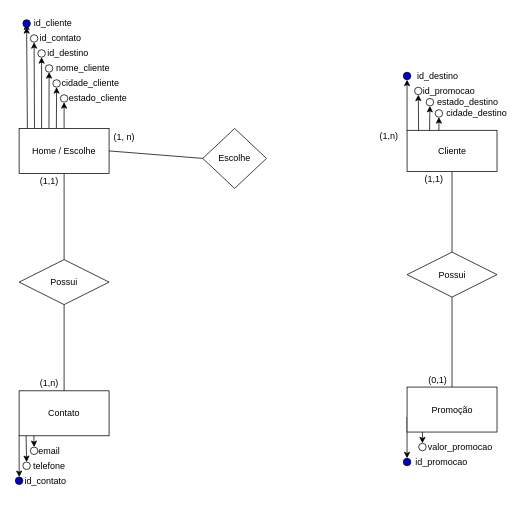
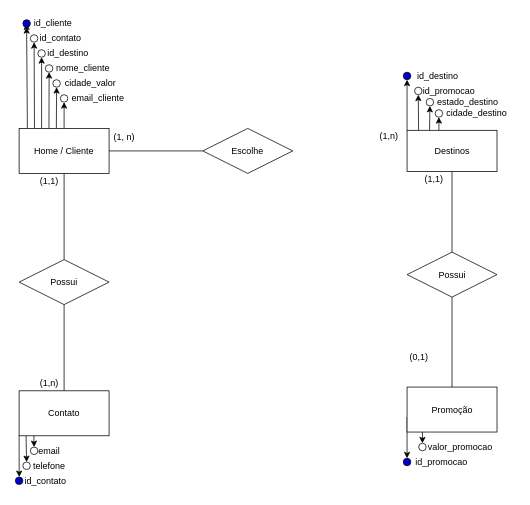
  <mxCell id="0" />
  <mxCell id="1" parent="0" />
  <mxCell id="2" value="" style="edgeStyle=none;rounded=0;orthogonalLoop=1;jettySize=auto;html=1;exitX=0;exitY=1;exitDx=0;exitDy=0;entryX=0.5;entryY=0;entryDx=0;entryDy=0;" parent="1" target="17" edge="1"><mxGeometry relative="1" as="geometry"><mxPoint x="508.5" y="235.5" as="targetPoint" /><mxPoint x="542.5" y="555.5" as="sourcePoint" /></mxGeometry></mxCell>
  <mxCell id="3" value="Promoção" style="rounded=0;whiteSpace=wrap;html=1;" parent="1" vertex="1"><mxGeometry x="542.5" y="515.5" width="120" height="60" as="geometry" /></mxCell>
  <mxCell id="4" value="" style="edgeStyle=none;rounded=0;orthogonalLoop=1;jettySize=auto;html=1;exitX=0.092;exitY=0.012;exitDx=0;exitDy=0;entryX=0.5;entryY=1;entryDx=0;entryDy=0;exitPerimeter=0;" parent="1" source="5" target="11" edge="1"><mxGeometry relative="1" as="geometry"><mxPoint x="52" y="100.5" as="targetPoint" /></mxGeometry></mxCell>
- <mxCell id="5" value="Home / Escolhe" style="rounded=0;whiteSpace=wrap;html=1;" parent="1" vertex="1"><mxGeometry x="25" y="170.5" width="120" height="60" as="geometry" /></mxCell>
+ <mxCell id="5" value="Home / Cliente" style="rounded=0;whiteSpace=wrap;html=1;" parent="1" vertex="1"><mxGeometry x="25" y="170.5" width="120" height="60" as="geometry" /></mxCell>
  <mxCell id="6" value="" style="edgeStyle=none;rounded=0;orthogonalLoop=1;jettySize=auto;html=1;exitX=0;exitY=1;exitDx=0;exitDy=0;" parent="1" source="7" target="13" edge="1"><mxGeometry relative="1" as="geometry"><mxPoint x="39" y="608.5" as="sourcePoint" /></mxGeometry></mxCell>
  <mxCell id="7" value="Contato" style="rounded=0;whiteSpace=wrap;html=1;" parent="1" vertex="1"><mxGeometry x="25" y="520.5" width="120" height="60" as="geometry" /></mxCell>
  <mxCell id="8" value="" style="edgeStyle=none;rounded=0;orthogonalLoop=1;jettySize=auto;html=1;exitX=0;exitY=0;exitDx=0;exitDy=0;entryX=0.5;entryY=1;entryDx=0;entryDy=0;" parent="1" source="9" target="15" edge="1"><mxGeometry relative="1" as="geometry"><mxPoint x="440" y="60.5" as="sourcePoint" /><mxPoint x="540" y="110.5" as="targetPoint" /></mxGeometry></mxCell>
- <mxCell id="9" value="Cliente" style="rounded=0;whiteSpace=wrap;html=1;" parent="1" vertex="1"><mxGeometry x="542.5" y="173" width="120" height="55" as="geometry" /></mxCell>
+ <mxCell id="9" value="Destinos" style="rounded=0;whiteSpace=wrap;html=1;" parent="1" vertex="1"><mxGeometry x="542.5" y="173" width="120" height="55" as="geometry" /></mxCell>
  <mxCell id="10" style="edgeStyle=none;rounded=0;orthogonalLoop=1;jettySize=auto;html=1;" parent="1" source="11" target="12" edge="1"><mxGeometry relative="1" as="geometry" /></mxCell>
  <mxCell id="11" value="" style="ellipse;whiteSpace=wrap;html=1;rounded=0;fillColor=#0000CC;" parent="1" vertex="1"><mxGeometry x="30" y="25.5" width="10" height="10" as="geometry" /></mxCell>
  <mxCell id="12" value="id_cliente" style="text;html=1;align=center;verticalAlign=middle;resizable=0;points=[];autosize=1;strokeColor=none;fillColor=none;" parent="1" vertex="1"><mxGeometry x="35" y="20.5" width="70" height="20" as="geometry" /></mxCell>
  <mxCell id="13" value="" style="ellipse;whiteSpace=wrap;html=1;rounded=0;fillColor=#0000CC;" parent="1" vertex="1"><mxGeometry x="20" y="635.5" width="10" height="10" as="geometry" /></mxCell>
  <mxCell id="14" value="id_contato" style="text;html=1;align=center;verticalAlign=middle;resizable=0;points=[];autosize=1;strokeColor=none;fillColor=none;" parent="1" vertex="1"><mxGeometry x="25" y="630.5" width="70" height="20" as="geometry" /></mxCell>
  <mxCell id="15" value="" style="ellipse;whiteSpace=wrap;html=1;rounded=0;fillColor=#0000CC;" parent="1" vertex="1"><mxGeometry x="537.5" y="95.5" width="10" height="10" as="geometry" /></mxCell>
  <mxCell id="16" value="id_destino" style="text;html=1;align=center;verticalAlign=middle;resizable=0;points=[];autosize=1;strokeColor=none;fillColor=none;" parent="1" vertex="1"><mxGeometry x="547.5" y="90.5" width="70" height="20" as="geometry" /></mxCell>
  <mxCell id="17" value="" style="ellipse;whiteSpace=wrap;html=1;rounded=0;fillColor=#0000CC;" parent="1" vertex="1"><mxGeometry x="537.5" y="610.5" width="10" height="10" as="geometry" /></mxCell>
  <mxCell id="18" value="id_promocao" style="text;html=1;align=center;verticalAlign=middle;resizable=0;points=[];autosize=1;strokeColor=none;fillColor=none;" parent="1" vertex="1"><mxGeometry x="547.5" y="605.5" width="80" height="20" as="geometry" /></mxCell>
  <mxCell id="19" value="" style="edgeStyle=none;rounded=0;orthogonalLoop=1;jettySize=auto;html=1;entryX=0.5;entryY=1;entryDx=0;entryDy=0;exitX=0.171;exitY=0.002;exitDx=0;exitDy=0;exitPerimeter=0;" parent="1" source="5" target="20" edge="1"><mxGeometry relative="1" as="geometry"><mxPoint x="35" y="165.5" as="sourcePoint" /><mxPoint x="77.5" y="115.5" as="targetPoint" /></mxGeometry></mxCell>
  <mxCell id="20" value="" style="ellipse;whiteSpace=wrap;html=1;rounded=0;fillColor=#FFFFFF;" parent="1" vertex="1"><mxGeometry x="40" y="45.5" width="10" height="10" as="geometry" /></mxCell>
  <mxCell id="21" value="" style="edgeStyle=none;rounded=0;orthogonalLoop=1;jettySize=auto;html=1;entryX=0.5;entryY=0;entryDx=0;entryDy=0;exitX=0.119;exitY=1.004;exitDx=0;exitDy=0;exitPerimeter=0;" parent="1" target="22" edge="1"><mxGeometry relative="1" as="geometry"><mxPoint x="34.28" y="580.74" as="sourcePoint" /><mxPoint x="35" y="605.5" as="targetPoint" /></mxGeometry></mxCell>
  <mxCell id="22" value="" style="ellipse;whiteSpace=wrap;html=1;rounded=0;fillColor=#FFFFFF;" parent="1" vertex="1"><mxGeometry x="30" y="615.5" width="10" height="10" as="geometry" /></mxCell>
  <mxCell id="23" value="telefone" style="text;html=1;align=center;verticalAlign=middle;resizable=0;points=[];autosize=1;strokeColor=none;fillColor=none;" parent="1" vertex="1"><mxGeometry x="35" y="610.5" width="60" height="20" as="geometry" /></mxCell>
  <mxCell id="24" value="" style="edgeStyle=none;rounded=0;orthogonalLoop=1;jettySize=auto;html=1;entryX=0.5;entryY=1;entryDx=0;entryDy=0;exitX=0.25;exitY=0;exitDx=0;exitDy=0;" parent="1" source="9" target="25" edge="1"><mxGeometry relative="1" as="geometry"><mxPoint x="603.36" y="173.11" as="sourcePoint" /><mxPoint x="596.5" y="130.5" as="targetPoint" /></mxGeometry></mxCell>
  <mxCell id="25" value="" style="ellipse;whiteSpace=wrap;html=1;rounded=0;fillColor=#FFFFFF;" parent="1" vertex="1"><mxGeometry x="568" y="130.5" width="10" height="10" as="geometry" /></mxCell>
  <mxCell id="26" value="cidade_destino" style="text;html=1;align=center;verticalAlign=middle;resizable=0;points=[];autosize=1;strokeColor=none;fillColor=none;" parent="1" vertex="1"><mxGeometry x="585" y="140.5" width="100" height="20" as="geometry" /></mxCell>
  <mxCell id="27" value="valor_promocao" style="text;html=1;align=center;verticalAlign=middle;resizable=0;points=[];autosize=1;strokeColor=none;fillColor=none;" parent="1" vertex="1"><mxGeometry x="562.5" y="585.5" width="100" height="20" as="geometry" /></mxCell>
  <mxCell id="28" value="Possui" style="shape=rhombus;perimeter=rhombusPerimeter;whiteSpace=wrap;html=1;align=center;fillColor=#FFFFFF;" parent="1" vertex="1"><mxGeometry x="25" y="345.5" width="120" height="60" as="geometry" /></mxCell>
  <mxCell id="29" value="" style="endArrow=none;html=1;rounded=0;exitX=0.5;exitY=0;exitDx=0;exitDy=0;" parent="1" source="28" edge="1"><mxGeometry relative="1" as="geometry"><mxPoint x="55" y="450.5" as="sourcePoint" /><mxPoint x="85" y="230.5" as="targetPoint" /></mxGeometry></mxCell>
  <mxCell id="30" value="" style="endArrow=none;html=1;rounded=0;exitX=0.5;exitY=1;exitDx=0;exitDy=0;" parent="1" source="28" target="7" edge="1"><mxGeometry relative="1" as="geometry"><mxPoint x="55" y="580.5" as="sourcePoint" /><mxPoint x="215" y="580.5" as="targetPoint" /></mxGeometry></mxCell>
  <mxCell id="31" value="(1,1)" style="text;html=1;align=center;verticalAlign=middle;resizable=0;points=[];autosize=1;strokeColor=none;fillColor=none;" parent="1" vertex="1"><mxGeometry x="45" y="230.5" width="40" height="20" as="geometry" /></mxCell>
  <mxCell id="32" value="(1,n)" style="text;html=1;align=center;verticalAlign=middle;resizable=0;points=[];autosize=1;strokeColor=none;fillColor=none;" parent="1" vertex="1"><mxGeometry x="45" y="500.5" width="40" height="20" as="geometry" /></mxCell>
  <mxCell id="33" value="id_contato" style="text;html=1;align=center;verticalAlign=middle;resizable=0;points=[];autosize=1;strokeColor=none;fillColor=none;" parent="1" vertex="1"><mxGeometry x="45" y="40.5" width="70" height="20" as="geometry" /></mxCell>
  <mxCell id="34" value="nome_cliente" style="text;html=1;align=center;verticalAlign=middle;resizable=0;points=[];autosize=1;strokeColor=none;fillColor=none;" parent="1" vertex="1"><mxGeometry x="65" y="80.5" width="90" height="20" as="geometry" /></mxCell>
  <mxCell id="35" value="" style="edgeStyle=none;rounded=0;orthogonalLoop=1;jettySize=auto;html=1;exitX=0.332;exitY=0.001;exitDx=0;exitDy=0;entryX=0.5;entryY=1;entryDx=0;entryDy=0;exitPerimeter=0;" parent="1" source="5" target="36" edge="1"><mxGeometry relative="1" as="geometry"><mxPoint x="59.6" y="165.5" as="sourcePoint" /><mxPoint x="59.6" y="115.5" as="targetPoint" /></mxGeometry></mxCell>
  <mxCell id="36" value="" style="ellipse;whiteSpace=wrap;html=1;rounded=0;fillColor=#FFFFFF;" parent="1" vertex="1"><mxGeometry x="60" y="85.5" width="10" height="10" as="geometry" /></mxCell>
  <mxCell id="37" value="" style="edgeStyle=none;rounded=0;orthogonalLoop=1;jettySize=auto;html=1;entryX=0.5;entryY=0;entryDx=0;entryDy=0;exitX=0.164;exitY=1.004;exitDx=0;exitDy=0;exitPerimeter=0;" parent="1" target="38" edge="1"><mxGeometry relative="1" as="geometry"><mxPoint x="44.68" y="580.5" as="sourcePoint" /><mxPoint x="50" y="590.26" as="targetPoint" /></mxGeometry></mxCell>
  <mxCell id="38" value="" style="ellipse;whiteSpace=wrap;html=1;rounded=0;fillColor=#FFFFFF;" parent="1" vertex="1"><mxGeometry x="40" y="595.5" width="10" height="10" as="geometry" /></mxCell>
  <mxCell id="39" value="email" style="text;html=1;align=center;verticalAlign=middle;resizable=0;points=[];autosize=1;strokeColor=none;fillColor=none;" parent="1" vertex="1"><mxGeometry x="45" y="590.5" width="40" height="20" as="geometry" /></mxCell>
- <mxCell id="40" value="Escolhe" style="shape=rhombus;perimeter=rhombusPerimeter;whiteSpace=wrap;html=1;align=center;fillColor=#FFFFFF;" parent="1" vertex="1"><mxGeometry x="270" y="170.5" width="85" height="80" as="geometry" /></mxCell>
+ <mxCell id="40" value="Escolhe" style="shape=rhombus;perimeter=rhombusPerimeter;whiteSpace=wrap;html=1;align=center;fillColor=#FFFFFF;" parent="1" vertex="1"><mxGeometry x="270" y="170.5" width="120" height="60" as="geometry" /></mxCell>
  <mxCell id="41" value="" style="endArrow=none;html=1;rounded=0;exitX=1;exitY=0.5;exitDx=0;exitDy=0;entryX=0;entryY=0.5;entryDx=0;entryDy=0;" parent="1" source="5" target="40" edge="1"><mxGeometry relative="1" as="geometry"><mxPoint x="205" y="268" as="sourcePoint" /><mxPoint x="365" y="268" as="targetPoint" /></mxGeometry></mxCell>
  <mxCell id="42" value="(1, n)" style="text;html=1;align=center;verticalAlign=middle;resizable=0;points=[];autosize=1;strokeColor=none;fillColor=none;" parent="1" vertex="1"><mxGeometry x="145" y="173" width="40" height="20" as="geometry" /></mxCell>
  <mxCell id="43" value="(1,n)" style="text;html=1;align=center;verticalAlign=middle;resizable=0;points=[];autosize=1;strokeColor=none;fillColor=none;" parent="1" vertex="1"><mxGeometry x="497.5" y="170.5" width="40" height="20" as="geometry" /></mxCell>
  <mxCell id="44" value="Possui" style="shape=rhombus;perimeter=rhombusPerimeter;whiteSpace=wrap;html=1;align=center;fillColor=#FFFFFF;" parent="1" vertex="1"><mxGeometry x="542.5" y="335.5" width="120" height="60" as="geometry" /></mxCell>
  <mxCell id="45" value="" style="endArrow=none;html=1;rounded=0;exitX=0.5;exitY=1;exitDx=0;exitDy=0;entryX=0.5;entryY=0;entryDx=0;entryDy=0;" parent="1" source="9" target="44" edge="1"><mxGeometry relative="1" as="geometry"><mxPoint x="490" y="390.5" as="sourcePoint" /><mxPoint x="650" y="390.5" as="targetPoint" /></mxGeometry></mxCell>
  <mxCell id="46" value="" style="endArrow=none;html=1;rounded=0;exitX=0.5;exitY=1;exitDx=0;exitDy=0;entryX=0.5;entryY=0;entryDx=0;entryDy=0;" parent="1" source="44" target="3" edge="1"><mxGeometry relative="1" as="geometry"><mxPoint x="490" y="530.5" as="sourcePoint" /><mxPoint x="650" y="530.5" as="targetPoint" /></mxGeometry></mxCell>
  <mxCell id="47" value="(1,1)" style="text;html=1;align=center;verticalAlign=middle;resizable=0;points=[];autosize=1;strokeColor=none;fillColor=none;" parent="1" vertex="1"><mxGeometry x="558" y="228" width="40" height="20" as="geometry" /></mxCell>
- <mxCell id="48" value="(0,1)" style="text;html=1;align=center;verticalAlign=middle;resizable=0;points=[];autosize=1;strokeColor=none;fillColor=none;" parent="1" vertex="1"><mxGeometry x="562.5" y="495.5" width="40" height="20" as="geometry" /></mxCell>
+ <mxCell id="48" value="(0,1)" style="text;html=1;align=center;verticalAlign=middle;resizable=0;points=[];autosize=1;strokeColor=none;fillColor=none;" parent="1" vertex="1"><mxGeometry x="537.5" y="465.5" width="40" height="20" as="geometry" /></mxCell>
  <mxCell id="49" value="" style="edgeStyle=none;rounded=0;orthogonalLoop=1;jettySize=auto;html=1;entryX=0.5;entryY=0;entryDx=0;entryDy=0;" parent="1" target="50" edge="1"><mxGeometry relative="1" as="geometry"><mxPoint x="563" y="575.5" as="sourcePoint" /><mxPoint x="563" y="595.5" as="targetPoint" /></mxGeometry></mxCell>
  <mxCell id="50" value="" style="ellipse;whiteSpace=wrap;html=1;rounded=0;fillColor=#FFFFFF;" parent="1" vertex="1"><mxGeometry x="558" y="590.5" width="10" height="10" as="geometry" /></mxCell>
- <mxCell id="51" value="cidade_cliente" style="text;html=1;align=center;verticalAlign=middle;resizable=0;points=[];autosize=1;strokeColor=none;fillColor=none;" parent="1" vertex="1"><mxGeometry x="75" y="100.5" width="90" height="20" as="geometry" /></mxCell>
- <mxCell id="52" value="estado_cliente" style="text;html=1;align=center;verticalAlign=middle;resizable=0;points=[];autosize=1;strokeColor=none;fillColor=none;" parent="1" vertex="1"><mxGeometry x="85" y="120.5" width="90" height="20" as="geometry" /></mxCell>
+ <mxCell id="51" value="cidade_valor" style="text;html=1;align=center;verticalAlign=middle;resizable=0;points=[];autosize=1;strokeColor=none;fillColor=none;" parent="1" vertex="1"><mxGeometry x="75" y="100.5" width="90" height="20" as="geometry" /></mxCell>
+ <mxCell id="52" value="email_cliente" style="text;html=1;align=center;verticalAlign=middle;resizable=0;points=[];autosize=1;strokeColor=none;fillColor=none;" parent="1" vertex="1"><mxGeometry x="85" y="120.5" width="90" height="20" as="geometry" /></mxCell>
  <mxCell id="53" value="" style="edgeStyle=none;rounded=0;orthogonalLoop=1;jettySize=auto;html=1;entryX=0.5;entryY=1;entryDx=0;entryDy=0;exitX=0.414;exitY=-0.003;exitDx=0;exitDy=0;exitPerimeter=0;" parent="1" source="5" target="54" edge="1"><mxGeometry relative="1" as="geometry"><mxPoint x="65" y="165.5" as="sourcePoint" /><mxPoint x="69.6" y="125.5" as="targetPoint" /></mxGeometry></mxCell>
  <mxCell id="54" value="" style="ellipse;whiteSpace=wrap;html=1;rounded=0;fillColor=#FFFFFF;" parent="1" vertex="1"><mxGeometry x="70" y="105.5" width="10" height="10" as="geometry" /></mxCell>
  <mxCell id="55" value="" style="edgeStyle=none;rounded=0;orthogonalLoop=1;jettySize=auto;html=1;entryX=0.5;entryY=1;entryDx=0;entryDy=0;exitX=0.5;exitY=0;exitDx=0;exitDy=0;" parent="1" source="5" target="56" edge="1"><mxGeometry relative="1" as="geometry"><mxPoint x="75" y="165.5" as="sourcePoint" /><mxPoint x="79.6" y="135.5" as="targetPoint" /></mxGeometry></mxCell>
  <mxCell id="56" value="" style="ellipse;whiteSpace=wrap;html=1;rounded=0;fillColor=#FFFFFF;" parent="1" vertex="1"><mxGeometry x="80" y="125.5" width="10" height="10" as="geometry" /></mxCell>
  <mxCell id="57" value="" style="edgeStyle=none;rounded=0;orthogonalLoop=1;jettySize=auto;html=1;entryX=0.5;entryY=1;entryDx=0;entryDy=0;" parent="1" target="58" edge="1"><mxGeometry relative="1" as="geometry"><mxPoint x="585" y="173" as="sourcePoint" /><mxPoint x="606.5" y="140.5" as="targetPoint" /></mxGeometry></mxCell>
  <mxCell id="58" value="" style="ellipse;whiteSpace=wrap;html=1;rounded=0;fillColor=#FFFFFF;" parent="1" vertex="1"><mxGeometry x="580" y="145.5" width="10" height="10" as="geometry" /></mxCell>
  <mxCell id="59" value="estado_destino" style="text;html=1;align=center;verticalAlign=middle;resizable=0;points=[];autosize=1;strokeColor=none;fillColor=none;" parent="1" vertex="1"><mxGeometry x="573" y="125.5" width="100" height="20" as="geometry" /></mxCell>
  <mxCell id="60" value="&lt;span&gt;&lt;font&gt;id_destino&lt;/font&gt;&lt;/span&gt;" style="text;html=1;align=center;verticalAlign=middle;resizable=0;points=[];autosize=1;strokeColor=none;fillColor=none;fontColor=#000000;fontStyle=0" parent="1" vertex="1"><mxGeometry x="55" y="60.5" width="70" height="20" as="geometry" /></mxCell>
  <mxCell id="61" value="" style="edgeStyle=none;rounded=0;orthogonalLoop=1;jettySize=auto;html=1;exitX=0.25;exitY=0;exitDx=0;exitDy=0;entryX=0.5;entryY=1;entryDx=0;entryDy=0;" parent="1" source="5" target="62" edge="1"><mxGeometry relative="1" as="geometry"><mxPoint x="50" y="133" as="sourcePoint" /><mxPoint x="55" y="103" as="targetPoint" /></mxGeometry></mxCell>
  <mxCell id="62" value="" style="ellipse;whiteSpace=wrap;html=1;rounded=0;fillColor=#FFFFFF;" parent="1" vertex="1"><mxGeometry x="50" y="65.5" width="10" height="10" as="geometry" /></mxCell>
  <mxCell id="63" value="" style="edgeStyle=none;rounded=0;orthogonalLoop=1;jettySize=auto;html=1;entryX=0.5;entryY=1;entryDx=0;entryDy=0;exitX=0.128;exitY=0.002;exitDx=0;exitDy=0;exitPerimeter=0;" edge="1" parent="1" target="64"><mxGeometry relative="1" as="geometry"><mxPoint x="557.88" y="173" as="sourcePoint" /><mxPoint x="557.52" y="125.39" as="targetPoint" /></mxGeometry></mxCell>
  <mxCell id="64" value="" style="ellipse;whiteSpace=wrap;html=1;rounded=0;fillColor=#FFFFFF;" vertex="1" parent="1"><mxGeometry x="552.5" y="115.5" width="10" height="10" as="geometry" /></mxCell>
  <mxCell id="65" value="id_promocao" style="text;html=1;align=center;verticalAlign=middle;resizable=0;points=[];autosize=1;strokeColor=none;fillColor=none;" vertex="1" parent="1"><mxGeometry x="558" y="110.5" width="80" height="20" as="geometry" /></mxCell>
